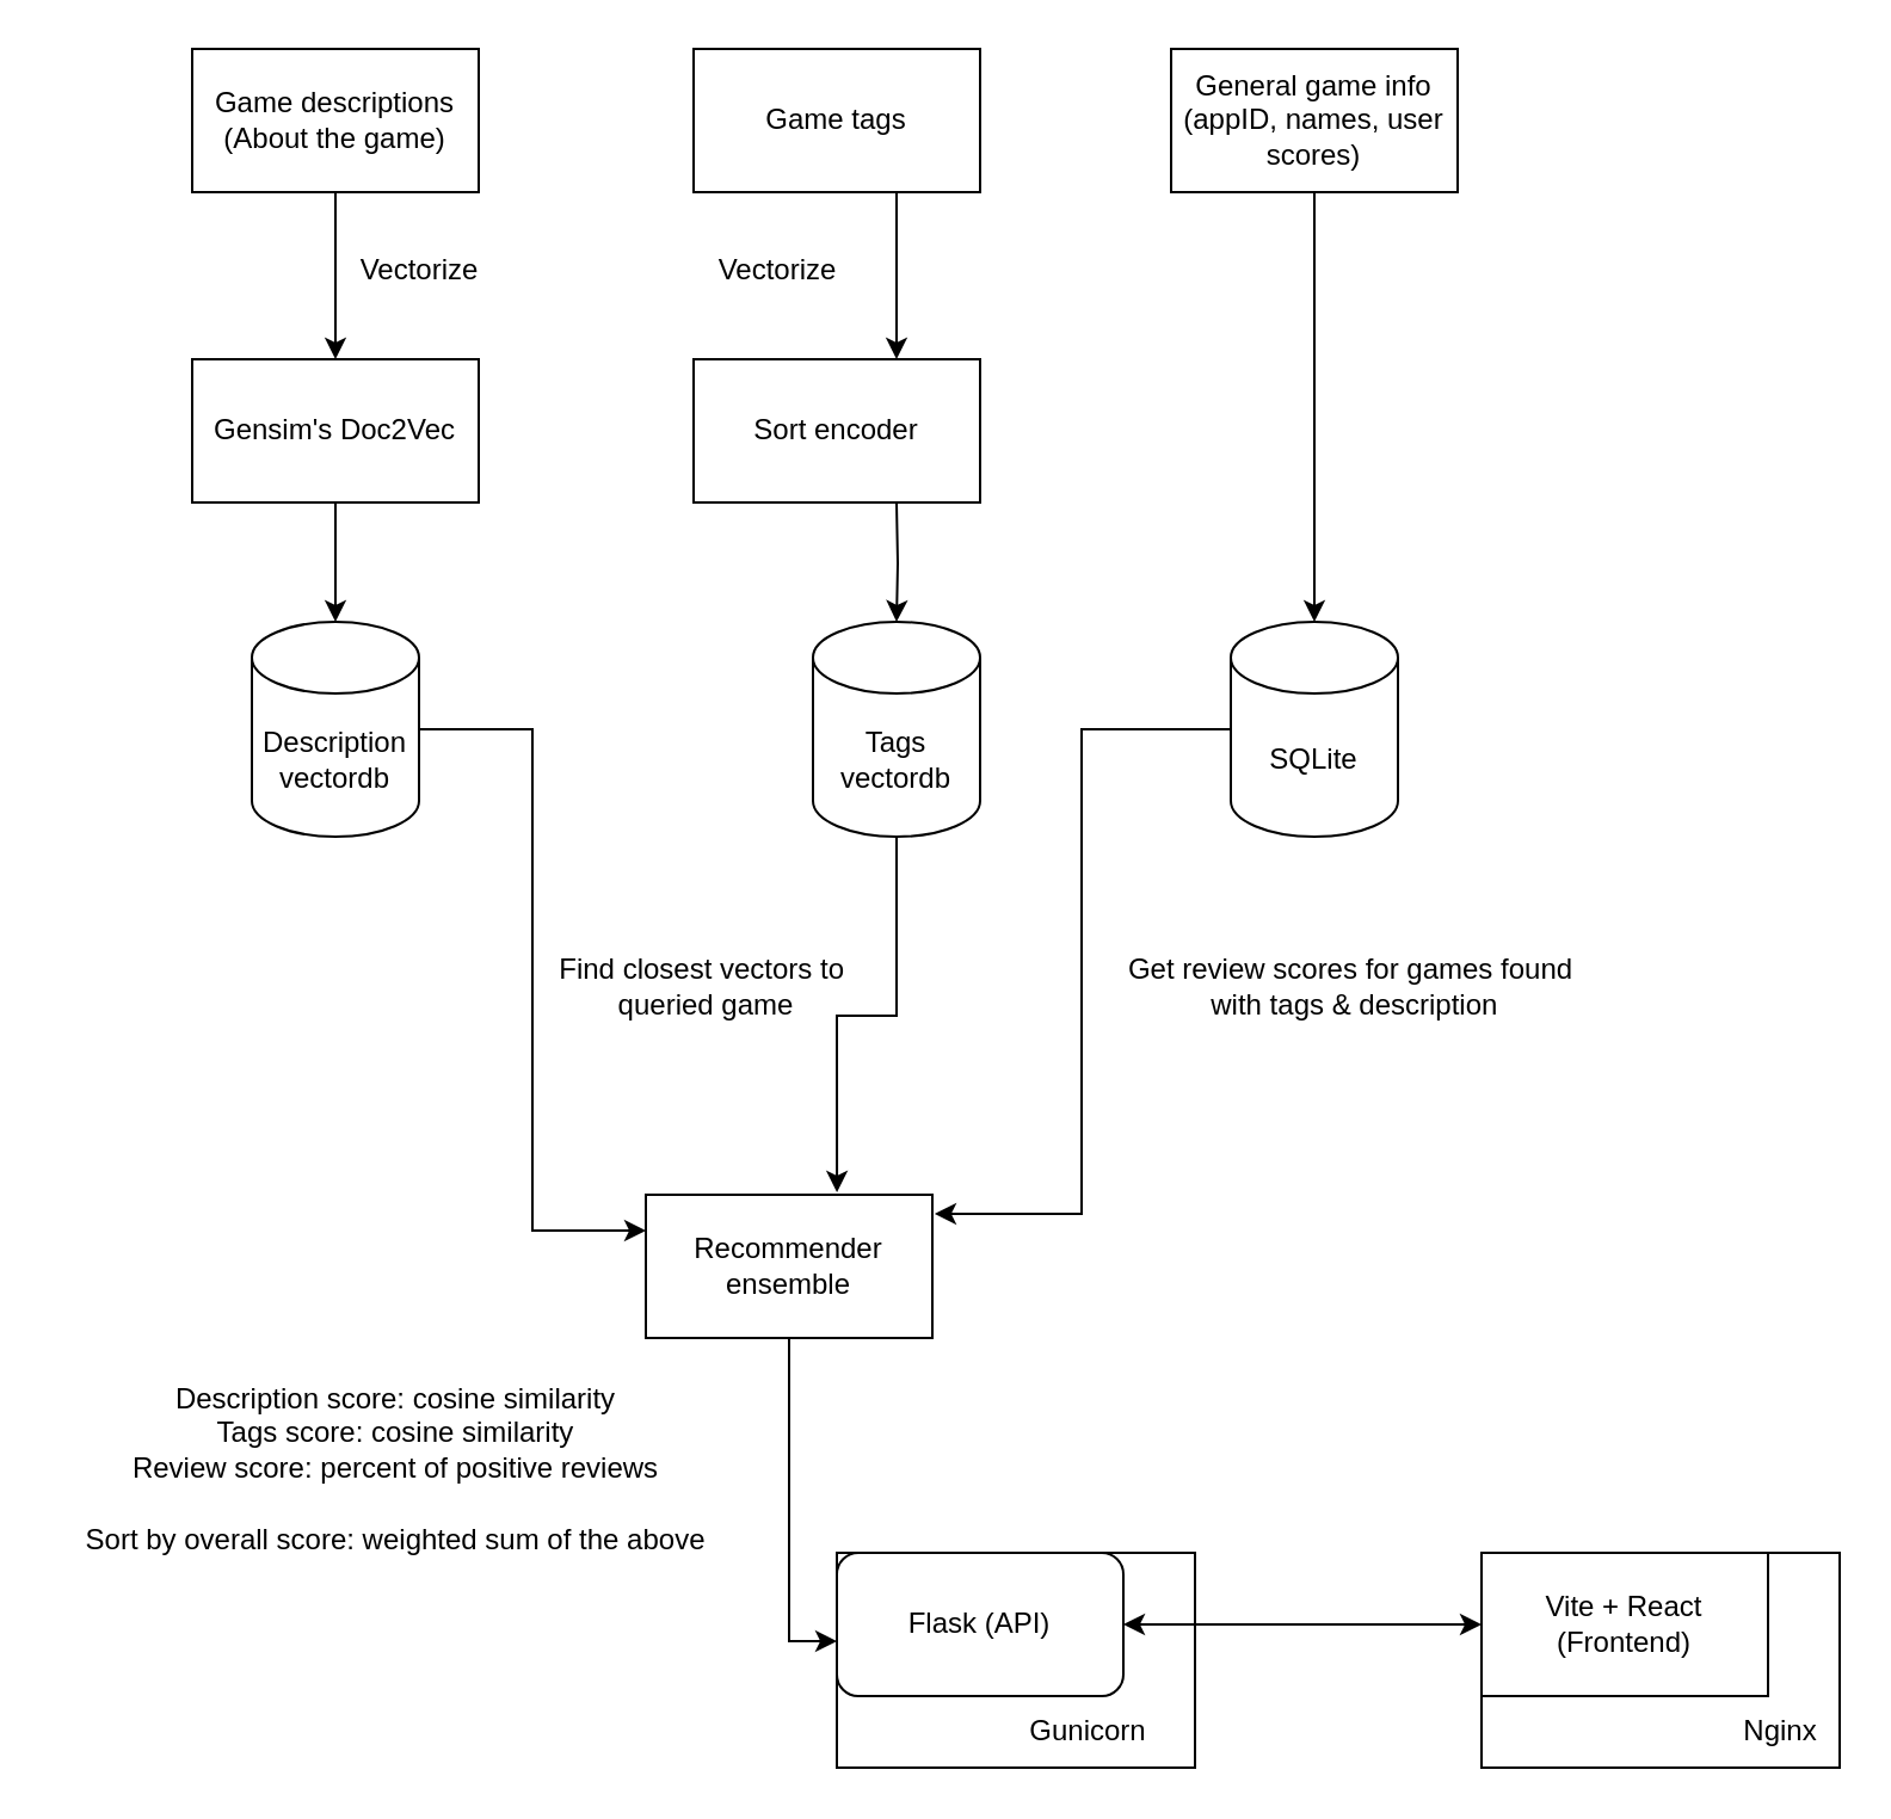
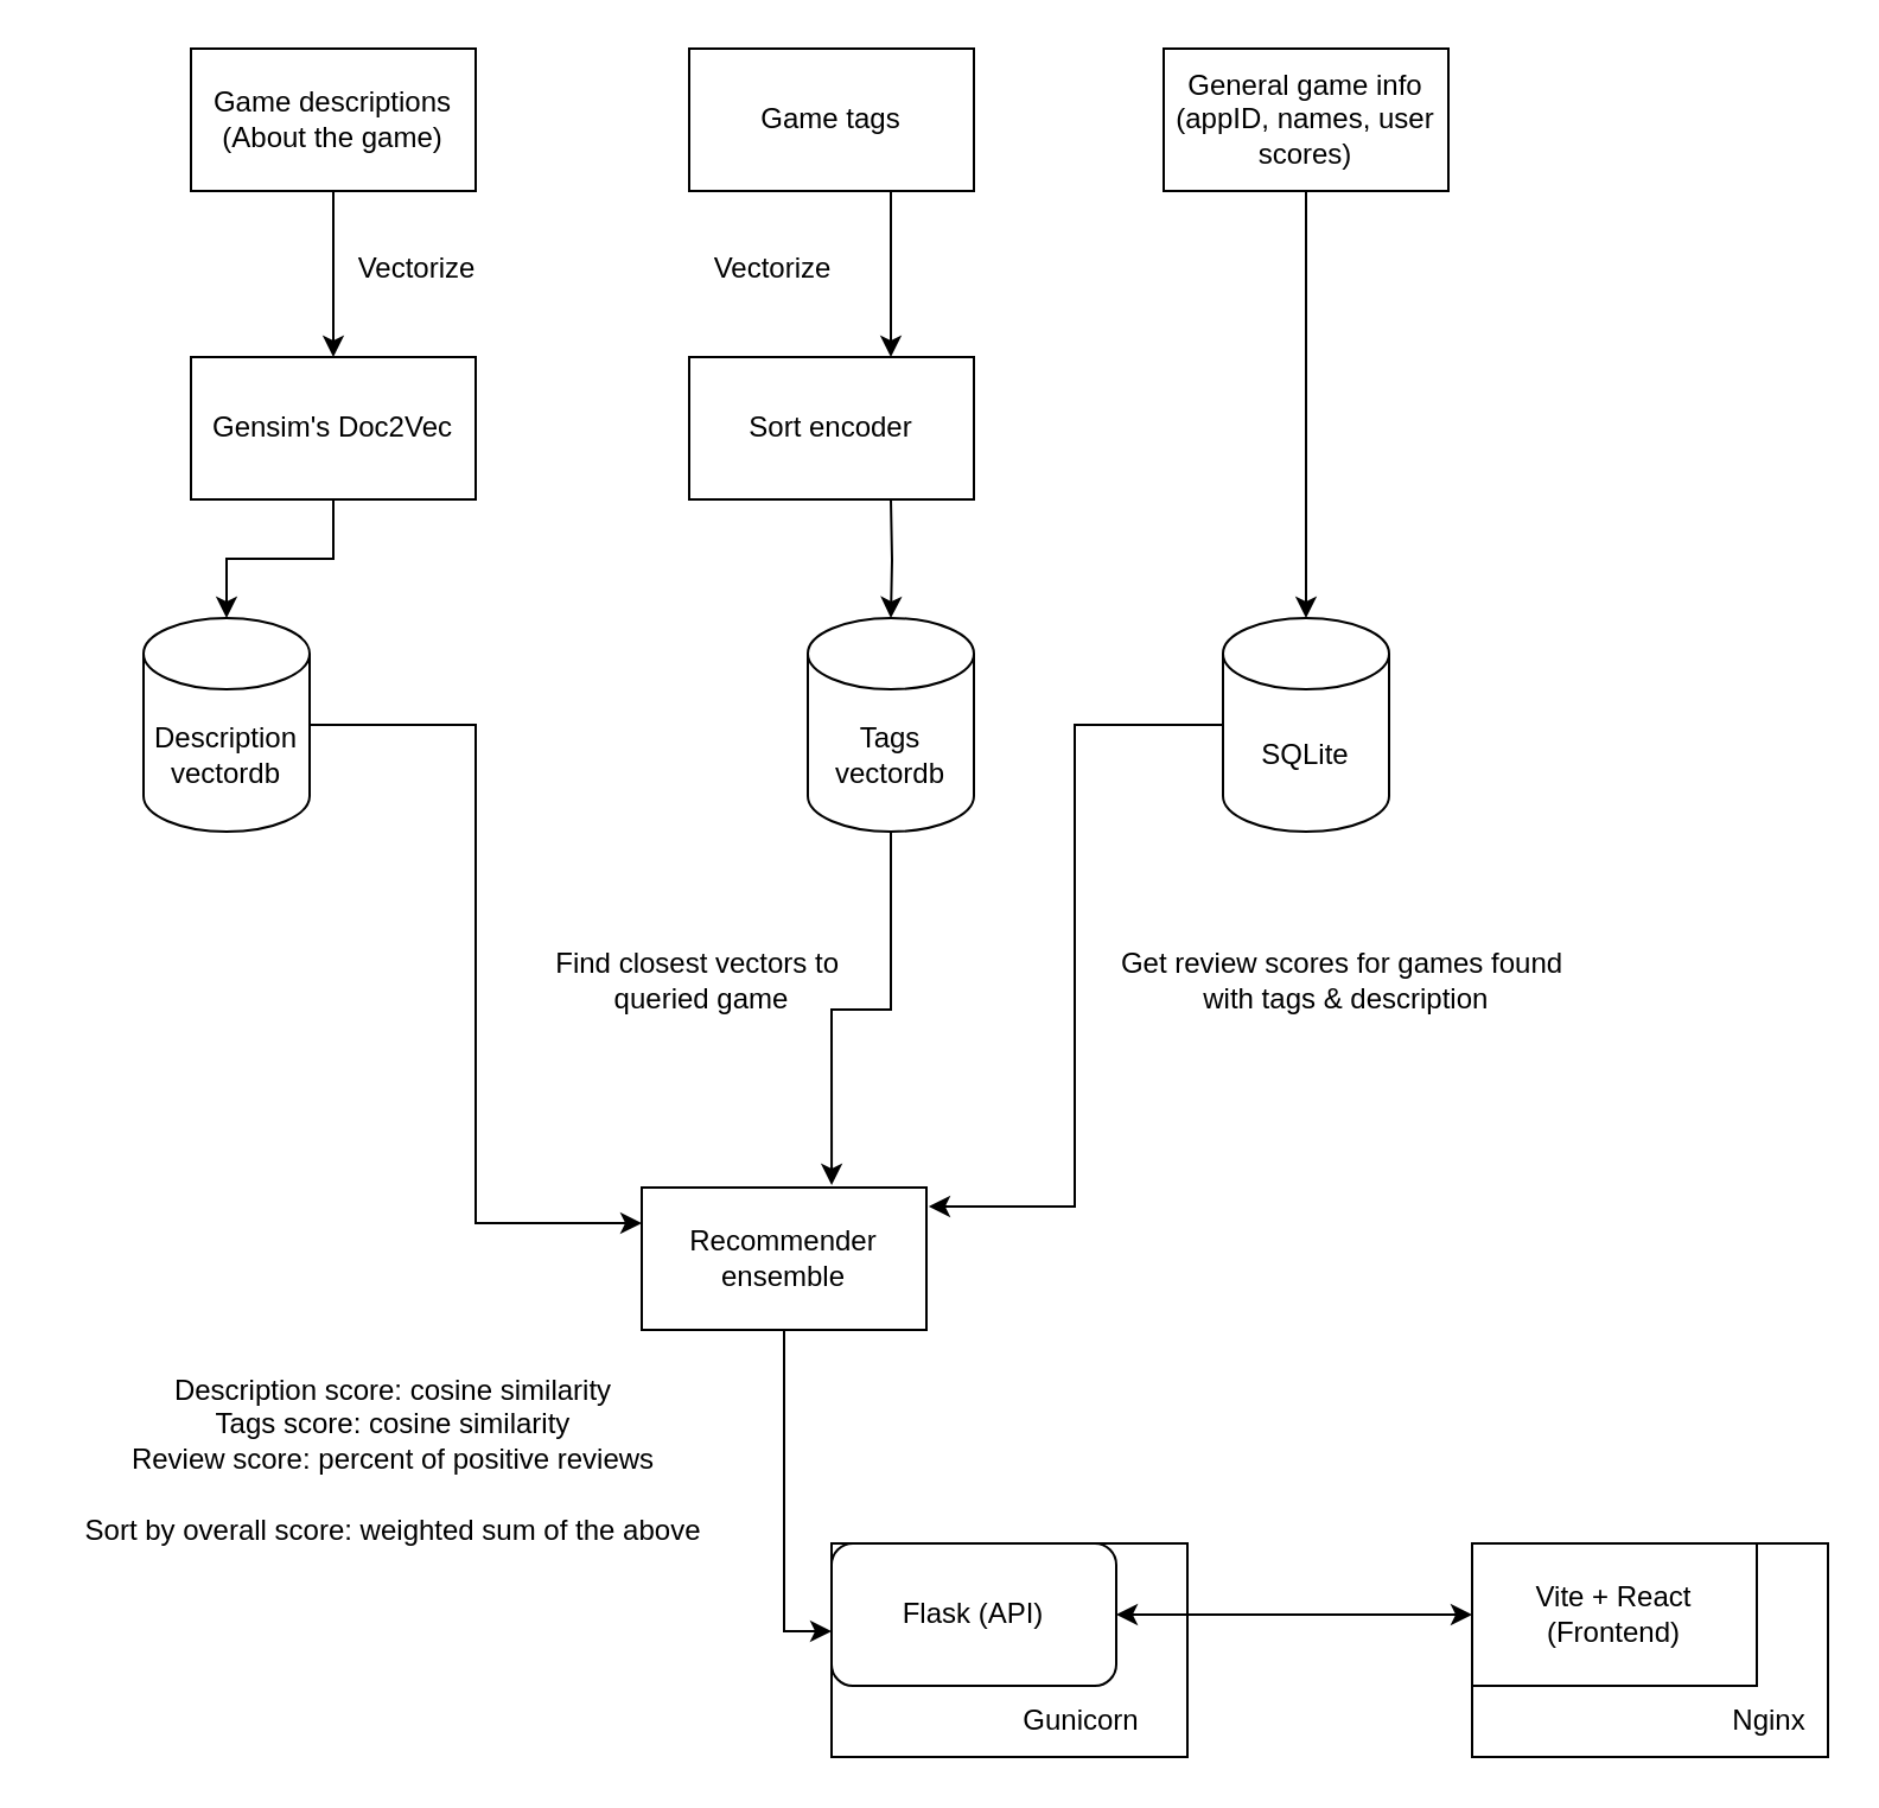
  <mxCell id="0" />
  <mxCell id="1" parent="0" />
  <mxCell id="2" value="" style="rounded=0;whiteSpace=wrap;html=1;" vertex="1" parent="1"><mxGeometry x="620" y="650" width="150" height="90" as="geometry" /></mxCell>
  <mxCell id="3" value="" style="rounded=0;whiteSpace=wrap;html=1;" vertex="1" parent="1"><mxGeometry x="350" y="650" width="150" height="90" as="geometry" /></mxCell>
  <mxCell id="4" style="edgeStyle=orthogonalEdgeStyle;rounded=0;orthogonalLoop=1;jettySize=auto;html=1;" edge="1" parent="1" source="5" target="10"><mxGeometry relative="1" as="geometry" /></mxCell>
  <mxCell id="5" value="&lt;div&gt;Game descriptions (About the game)&lt;/div&gt;" style="rounded=0;whiteSpace=wrap;html=1;" vertex="1" parent="1"><mxGeometry x="80" y="20" width="120" height="60" as="geometry" /></mxCell>
  <mxCell id="6" style="edgeStyle=orthogonalEdgeStyle;rounded=0;orthogonalLoop=1;jettySize=auto;html=1;entryX=0.5;entryY=0;entryDx=0;entryDy=0;" edge="1" parent="1"><mxGeometry relative="1" as="geometry"><mxPoint x="375" y="80" as="sourcePoint" /><mxPoint x="375" y="150" as="targetPoint" /></mxGeometry></mxCell>
  <mxCell id="7" value="Game tags" style="rounded=0;whiteSpace=wrap;html=1;" vertex="1" parent="1"><mxGeometry x="290" y="20" width="120" height="60" as="geometry" /></mxCell>
  <mxCell id="8" style="edgeStyle=orthogonalEdgeStyle;rounded=0;orthogonalLoop=1;jettySize=auto;html=1;entryX=0;entryY=0.25;entryDx=0;entryDy=0;" edge="1" parent="1" source="9" target="20"><mxGeometry relative="1" as="geometry" /></mxCell>
- <mxCell id="9" value="&lt;div&gt;Description&lt;/div&gt;&lt;div&gt;vectordb&lt;br&gt;&lt;/div&gt;" style="shape=cylinder3;whiteSpace=wrap;html=1;boundedLbl=1;backgroundOutline=1;size=15;" vertex="1" parent="1"><mxGeometry x="105" y="260" width="70" height="90" as="geometry" /></mxCell>
+ <mxCell id="9" value="&lt;div&gt;Description&lt;/div&gt;&lt;div&gt;vectordb&lt;br&gt;&lt;/div&gt;" style="shape=cylinder3;whiteSpace=wrap;html=1;boundedLbl=1;backgroundOutline=1;size=15;" vertex="1" parent="1"><mxGeometry x="60" y="260" width="70" height="90" as="geometry" /></mxCell>
  <mxCell id="10" value="Gensim's Doc2Vec" style="rounded=0;whiteSpace=wrap;html=1;" vertex="1" parent="1"><mxGeometry x="80" y="150" width="120" height="60" as="geometry" /></mxCell>
  <mxCell id="11" value="Sort encoder" style="rounded=0;whiteSpace=wrap;html=1;" vertex="1" parent="1"><mxGeometry x="290" y="150" width="120" height="60" as="geometry" /></mxCell>
  <mxCell id="12" value="Vectorize" style="text;html=1;align=center;verticalAlign=middle;resizable=0;points=[];autosize=1;strokeColor=none;fillColor=none;" vertex="1" parent="1"><mxGeometry x="290" y="98" width="70" height="30" as="geometry" /></mxCell>
  <mxCell id="13" value="Vectorize" style="text;html=1;align=center;verticalAlign=middle;resizable=0;points=[];autosize=1;strokeColor=none;fillColor=none;" vertex="1" parent="1"><mxGeometry x="140" y="98" width="70" height="30" as="geometry" /></mxCell>
  <mxCell id="14" value="&lt;div&gt;Tags&lt;/div&gt;&lt;div&gt;vectordb&lt;br&gt;&lt;/div&gt;" style="shape=cylinder3;whiteSpace=wrap;html=1;boundedLbl=1;backgroundOutline=1;size=15;" vertex="1" parent="1"><mxGeometry x="340" y="260" width="70" height="90" as="geometry" /></mxCell>
  <mxCell id="15" value="General game info (appID, names, user scores)" style="rounded=0;whiteSpace=wrap;html=1;" vertex="1" parent="1"><mxGeometry x="490" y="20" width="120" height="60" as="geometry" /></mxCell>
  <mxCell id="16" value="SQLite" style="shape=cylinder3;whiteSpace=wrap;html=1;boundedLbl=1;backgroundOutline=1;size=15;" vertex="1" parent="1"><mxGeometry x="515" y="260" width="70" height="90" as="geometry" /></mxCell>
  <mxCell id="17" style="edgeStyle=orthogonalEdgeStyle;rounded=0;orthogonalLoop=1;jettySize=auto;html=1;entryX=0.5;entryY=0;entryDx=0;entryDy=0;entryPerimeter=0;" edge="1" parent="1" source="15" target="16"><mxGeometry relative="1" as="geometry" /></mxCell>
  <mxCell id="18" style="edgeStyle=orthogonalEdgeStyle;rounded=0;orthogonalLoop=1;jettySize=auto;html=1;entryX=0.5;entryY=0;entryDx=0;entryDy=0;entryPerimeter=0;" edge="1" parent="1" source="10" target="9"><mxGeometry relative="1" as="geometry" /></mxCell>
  <mxCell id="19" style="edgeStyle=orthogonalEdgeStyle;rounded=0;orthogonalLoop=1;jettySize=auto;html=1;entryX=0.5;entryY=0;entryDx=0;entryDy=0;entryPerimeter=0;" edge="1" parent="1" target="14"><mxGeometry relative="1" as="geometry"><mxPoint x="375" y="210" as="sourcePoint" /></mxGeometry></mxCell>
  <mxCell id="20" value="Recommender ensemble" style="rounded=0;whiteSpace=wrap;html=1;" vertex="1" parent="1"><mxGeometry x="270" y="500" width="120" height="60" as="geometry" /></mxCell>
  <mxCell id="21" style="edgeStyle=orthogonalEdgeStyle;rounded=0;orthogonalLoop=1;jettySize=auto;html=1;entryX=0.667;entryY=-0.017;entryDx=0;entryDy=0;entryPerimeter=0;" edge="1" parent="1" source="14" target="20"><mxGeometry relative="1" as="geometry" /></mxCell>
  <mxCell id="22" value="&lt;div&gt;Find closest vectors to&amp;nbsp;&lt;/div&gt;&lt;div&gt;queried game&lt;/div&gt;" style="text;html=1;align=center;verticalAlign=middle;resizable=0;points=[];autosize=1;strokeColor=none;fillColor=none;" vertex="1" parent="1"><mxGeometry x="220" y="393" width="150" height="40" as="geometry" /></mxCell>
  <mxCell id="23" value="&lt;div&gt;Description score: cosine similarity&lt;/div&gt;&lt;div&gt;Tags score: cosine similarity&lt;/div&gt;&lt;div&gt;Review score: percent of positive reviews&lt;br&gt;&lt;/div&gt;" style="text;html=1;align=center;verticalAlign=middle;resizable=0;points=[];autosize=1;strokeColor=none;fillColor=none;" vertex="1" parent="1"><mxGeometry x="40" y="570" width="250" height="60" as="geometry" /></mxCell>
  <mxCell id="24" style="edgeStyle=orthogonalEdgeStyle;rounded=0;orthogonalLoop=1;jettySize=auto;html=1;entryX=1.008;entryY=0.133;entryDx=0;entryDy=0;entryPerimeter=0;" edge="1" parent="1" source="16" target="20"><mxGeometry relative="1" as="geometry" /></mxCell>
  <mxCell id="25" value="&lt;div&gt;Get review scores for games found&lt;/div&gt;&lt;div&gt;&amp;nbsp;with tags &amp;amp; description&lt;/div&gt;" style="text;html=1;align=center;verticalAlign=middle;resizable=0;points=[];autosize=1;strokeColor=none;fillColor=none;" vertex="1" parent="1"><mxGeometry x="460" y="393" width="210" height="40" as="geometry" /></mxCell>
  <mxCell id="26" value="Sort by overall score: weighted sum of the above" style="text;html=1;align=center;verticalAlign=middle;resizable=0;points=[];autosize=1;strokeColor=none;fillColor=none;" vertex="1" parent="1"><mxGeometry x="20" y="630" width="290" height="30" as="geometry" /></mxCell>
  <mxCell id="27" value="Flask (API)" style="whiteSpace=wrap;html=1;rounded=1;" vertex="1" parent="1"><mxGeometry x="350" y="650" width="120" height="60" as="geometry" /></mxCell>
  <mxCell id="28" style="edgeStyle=orthogonalEdgeStyle;rounded=0;orthogonalLoop=1;jettySize=auto;html=1;entryX=0;entryY=0.617;entryDx=0;entryDy=0;entryPerimeter=0;" edge="1" parent="1" source="20" target="27"><mxGeometry relative="1" as="geometry" /></mxCell>
  <mxCell id="29" value="&lt;div&gt;Vite + React&lt;/div&gt;&lt;div&gt;(Frontend)&lt;br&gt;&lt;/div&gt;" style="rounded=0;whiteSpace=wrap;html=1;" vertex="1" parent="1"><mxGeometry x="620" y="650" width="120" height="60" as="geometry" /></mxCell>
  <mxCell id="30" value="" style="endArrow=classic;startArrow=classic;html=1;rounded=0;exitX=1;exitY=0.5;exitDx=0;exitDy=0;entryX=0;entryY=0.5;entryDx=0;entryDy=0;" edge="1" parent="1" source="27" target="29"><mxGeometry width="50" height="50" relative="1" as="geometry"><mxPoint x="515" y="700" as="sourcePoint" /><mxPoint x="565" y="650" as="targetPoint" /></mxGeometry></mxCell>
  <mxCell id="31" value="Gunicorn" style="text;html=1;align=center;verticalAlign=middle;resizable=0;points=[];autosize=1;strokeColor=none;fillColor=none;" vertex="1" parent="1"><mxGeometry x="420" y="710" width="70" height="30" as="geometry" /></mxCell>
  <mxCell id="32" value="Nginx" style="text;html=1;align=center;verticalAlign=middle;resizable=0;points=[];autosize=1;strokeColor=none;fillColor=none;" vertex="1" parent="1"><mxGeometry x="720" y="710" width="50" height="30" as="geometry" /></mxCell>
